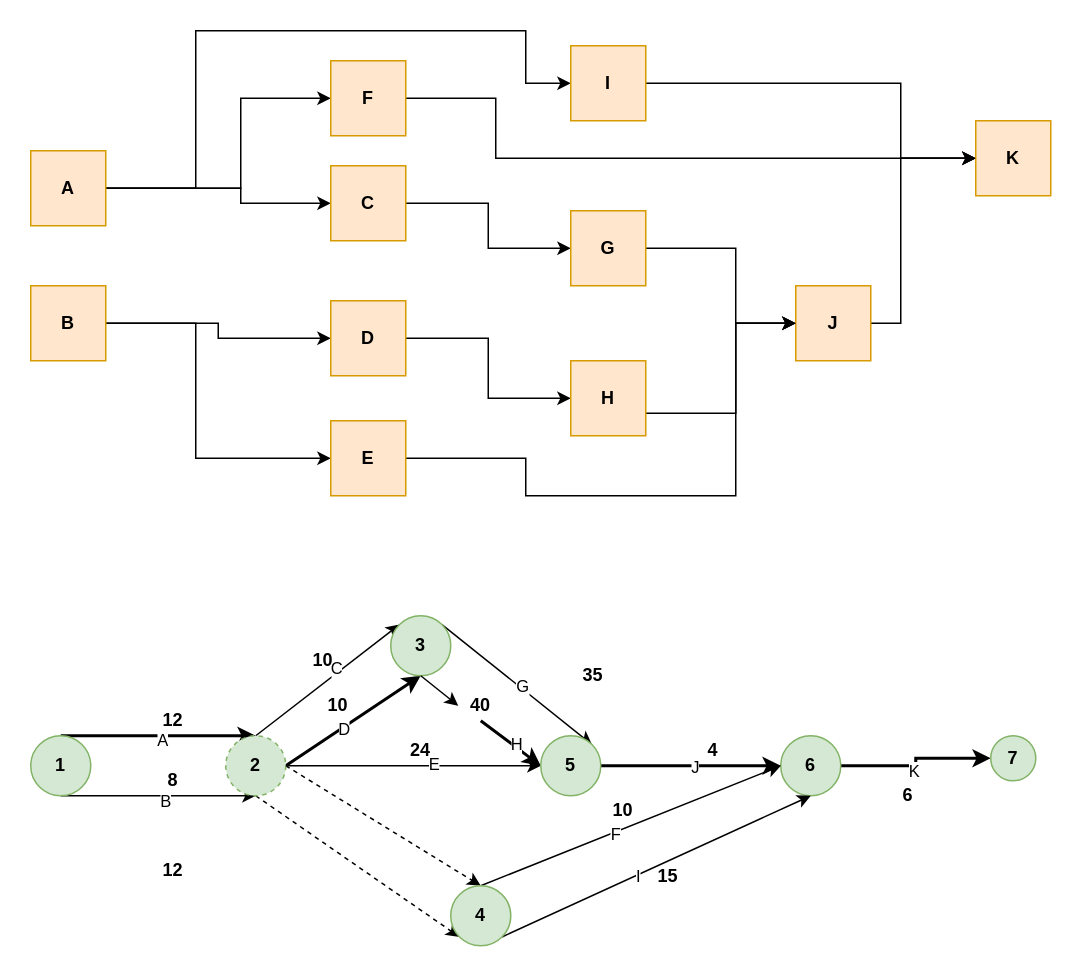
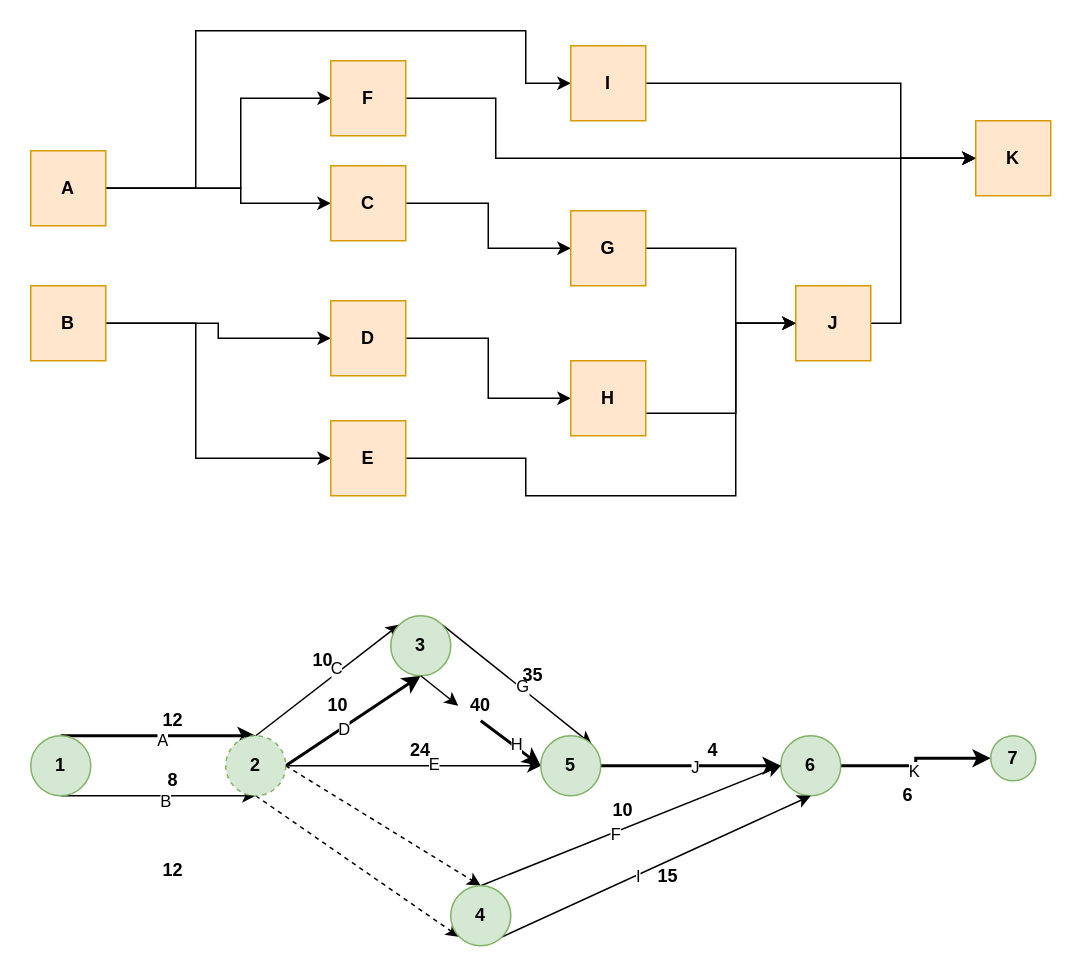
  <mxCell id="0" />
  <mxCell id="1" parent="0" />
  <mxCell id="2" style="edgeStyle=orthogonalEdgeStyle;rounded=0;orthogonalLoop=1;jettySize=auto;html=1;entryX=0;entryY=0.5;entryDx=0;entryDy=0;fontStyle=1" parent="1" source="5" target="10" edge="1"><mxGeometry relative="1" as="geometry"><Array as="points"><mxPoint x="160" y="125" /><mxPoint x="160" y="135" /></Array></mxGeometry></mxCell>
  <mxCell id="3" style="edgeStyle=orthogonalEdgeStyle;rounded=0;orthogonalLoop=1;jettySize=auto;html=1;entryX=0;entryY=0.5;entryDx=0;entryDy=0;" parent="1" source="5" target="14" edge="1"><mxGeometry relative="1" as="geometry"><Array as="points"><mxPoint x="160" y="125" /><mxPoint x="160" y="65" /></Array></mxGeometry></mxCell>
  <mxCell id="4" style="edgeStyle=orthogonalEdgeStyle;rounded=0;orthogonalLoop=1;jettySize=auto;html=1;entryX=0;entryY=0.5;entryDx=0;entryDy=0;" parent="1" source="5" target="25" edge="1"><mxGeometry relative="1" as="geometry"><Array as="points"><mxPoint x="130" y="125" /><mxPoint x="130" y="20" /><mxPoint x="350" y="20" /><mxPoint x="350" y="55" /></Array></mxGeometry></mxCell>
  <mxCell id="5" value="&lt;span&gt;A&lt;/span&gt;" style="whiteSpace=wrap;html=1;aspect=fixed;fontStyle=1;fillColor=#ffe6cc;strokeColor=#d79b00;" parent="1" vertex="1"><mxGeometry x="20" y="100" width="50" height="50" as="geometry" /></mxCell>
  <mxCell id="6" style="edgeStyle=orthogonalEdgeStyle;rounded=0;orthogonalLoop=1;jettySize=auto;html=1;entryX=0;entryY=0.5;entryDx=0;entryDy=0;" parent="1" source="8" target="18" edge="1"><mxGeometry relative="1" as="geometry" /></mxCell>
  <mxCell id="7" style="edgeStyle=orthogonalEdgeStyle;rounded=0;orthogonalLoop=1;jettySize=auto;html=1;entryX=0;entryY=0.5;entryDx=0;entryDy=0;" parent="1" source="8" target="12" edge="1"><mxGeometry relative="1" as="geometry"><Array as="points"><mxPoint x="130" y="215" /><mxPoint x="130" y="305" /></Array></mxGeometry></mxCell>
  <mxCell id="8" value="B" style="whiteSpace=wrap;html=1;aspect=fixed;fontStyle=1;fillColor=#ffe6cc;strokeColor=#d79b00;" parent="1" vertex="1"><mxGeometry x="20" y="190" width="50" height="50" as="geometry" /></mxCell>
  <mxCell id="9" style="edgeStyle=orthogonalEdgeStyle;rounded=0;orthogonalLoop=1;jettySize=auto;html=1;" parent="1" source="10" target="22" edge="1"><mxGeometry relative="1" as="geometry" /></mxCell>
  <mxCell id="10" value="C" style="whiteSpace=wrap;html=1;aspect=fixed;fontStyle=1;fillColor=#ffe6cc;strokeColor=#d79b00;" parent="1" vertex="1"><mxGeometry x="220" y="110" width="50" height="50" as="geometry" /></mxCell>
  <mxCell id="11" style="edgeStyle=orthogonalEdgeStyle;rounded=0;orthogonalLoop=1;jettySize=auto;html=1;entryX=0;entryY=0.5;entryDx=0;entryDy=0;" parent="1" source="12" target="16" edge="1"><mxGeometry relative="1" as="geometry"><Array as="points"><mxPoint x="350" y="305" /><mxPoint x="350" y="330" /><mxPoint x="490" y="330" /><mxPoint x="490" y="215" /></Array></mxGeometry></mxCell>
  <mxCell id="12" value="E" style="whiteSpace=wrap;html=1;aspect=fixed;fontStyle=1;fillColor=#ffe6cc;strokeColor=#d79b00;" parent="1" vertex="1"><mxGeometry x="220" y="280" width="50" height="50" as="geometry" /></mxCell>
  <mxCell id="13" style="edgeStyle=orthogonalEdgeStyle;rounded=0;orthogonalLoop=1;jettySize=auto;html=1;entryX=0;entryY=0.5;entryDx=0;entryDy=0;" parent="1" source="14" target="23" edge="1"><mxGeometry relative="1" as="geometry"><Array as="points"><mxPoint x="330" y="65" /><mxPoint x="330" y="105" /></Array></mxGeometry></mxCell>
  <mxCell id="14" value="F" style="whiteSpace=wrap;html=1;aspect=fixed;fontStyle=1;fillColor=#ffe6cc;strokeColor=#d79b00;" parent="1" vertex="1"><mxGeometry x="220" y="40" width="50" height="50" as="geometry" /></mxCell>
  <mxCell id="15" style="edgeStyle=orthogonalEdgeStyle;rounded=0;orthogonalLoop=1;jettySize=auto;html=1;entryX=0;entryY=0.5;entryDx=0;entryDy=0;" parent="1" source="16" target="23" edge="1"><mxGeometry relative="1" as="geometry"><Array as="points"><mxPoint x="600" y="215" /><mxPoint x="600" y="105" /></Array></mxGeometry></mxCell>
  <mxCell id="16" value="J" style="whiteSpace=wrap;html=1;aspect=fixed;fontStyle=1;fillColor=#ffe6cc;strokeColor=#d79b00;" parent="1" vertex="1"><mxGeometry x="530" y="190" width="50" height="50" as="geometry" /></mxCell>
  <mxCell id="17" style="edgeStyle=orthogonalEdgeStyle;rounded=0;orthogonalLoop=1;jettySize=auto;html=1;entryX=0;entryY=0.5;entryDx=0;entryDy=0;" parent="1" source="18" target="20" edge="1"><mxGeometry relative="1" as="geometry" /></mxCell>
  <mxCell id="18" value="D" style="whiteSpace=wrap;html=1;aspect=fixed;fontStyle=1;fillColor=#ffe6cc;strokeColor=#d79b00;" parent="1" vertex="1"><mxGeometry x="220" y="200" width="50" height="50" as="geometry" /></mxCell>
  <mxCell id="19" style="edgeStyle=orthogonalEdgeStyle;rounded=0;orthogonalLoop=1;jettySize=auto;html=1;entryX=0;entryY=0.5;entryDx=0;entryDy=0;" parent="1" source="20" target="16" edge="1"><mxGeometry relative="1" as="geometry"><Array as="points"><mxPoint x="490" y="275" /><mxPoint x="490" y="215" /></Array></mxGeometry></mxCell>
  <mxCell id="20" value="H" style="whiteSpace=wrap;html=1;aspect=fixed;fontStyle=1;fillColor=#ffe6cc;strokeColor=#d79b00;" parent="1" vertex="1"><mxGeometry x="380" y="240" width="50" height="50" as="geometry" /></mxCell>
  <mxCell id="21" style="edgeStyle=orthogonalEdgeStyle;rounded=0;orthogonalLoop=1;jettySize=auto;html=1;entryX=0;entryY=0.5;entryDx=0;entryDy=0;" parent="1" source="22" target="16" edge="1"><mxGeometry relative="1" as="geometry"><Array as="points"><mxPoint x="490" y="165" /><mxPoint x="490" y="215" /></Array></mxGeometry></mxCell>
  <mxCell id="22" value="G" style="whiteSpace=wrap;html=1;aspect=fixed;fontStyle=1;fillColor=#ffe6cc;strokeColor=#d79b00;" parent="1" vertex="1"><mxGeometry x="380" y="140" width="50" height="50" as="geometry" /></mxCell>
  <mxCell id="23" value="K" style="whiteSpace=wrap;html=1;aspect=fixed;fontStyle=1;fillColor=#ffe6cc;strokeColor=#d79b00;" parent="1" vertex="1"><mxGeometry x="650" y="80" width="50" height="50" as="geometry" /></mxCell>
  <mxCell id="24" style="edgeStyle=orthogonalEdgeStyle;rounded=0;orthogonalLoop=1;jettySize=auto;html=1;entryX=0;entryY=0.5;entryDx=0;entryDy=0;" parent="1" source="25" target="23" edge="1"><mxGeometry relative="1" as="geometry"><Array as="points"><mxPoint x="600" y="55" /><mxPoint x="600" y="105" /></Array></mxGeometry></mxCell>
  <mxCell id="25" value="I" style="whiteSpace=wrap;html=1;aspect=fixed;fontStyle=1;fillColor=#ffe6cc;strokeColor=#d79b00;" parent="1" vertex="1"><mxGeometry x="380" y="30" width="50" height="50" as="geometry" /></mxCell>
  <mxCell id="26" style="rounded=0;orthogonalLoop=1;jettySize=auto;html=1;exitX=0.5;exitY=0;exitDx=0;exitDy=0;entryX=0.5;entryY=0;entryDx=0;entryDy=0;strokeWidth=2;" edge="1" parent="1" source="30" target="37"><mxGeometry relative="1" as="geometry" /></mxCell>
  <mxCell id="27" value="A" style="edgeLabel;html=1;align=center;verticalAlign=middle;resizable=0;points=[];" vertex="1" connectable="0" parent="26"><mxGeometry x="0.035" y="-2" relative="1" as="geometry"><mxPoint as="offset" /></mxGeometry></mxCell>
  <mxCell id="28" style="rounded=0;orthogonalLoop=1;jettySize=auto;html=1;exitX=0.5;exitY=1;exitDx=0;exitDy=0;entryX=0.5;entryY=1;entryDx=0;entryDy=0;" edge="1" parent="1" source="30" target="37"><mxGeometry relative="1" as="geometry" /></mxCell>
  <mxCell id="29" value="B" style="edgeLabel;html=1;align=center;verticalAlign=middle;resizable=0;points=[];" vertex="1" connectable="0" parent="28"><mxGeometry x="0.06" y="-3" relative="1" as="geometry"><mxPoint as="offset" /></mxGeometry></mxCell>
  <mxCell id="30" value="1" style="ellipse;whiteSpace=wrap;html=1;aspect=fixed;fillColor=#d5e8d4;strokeColor=#82b366;fontStyle=1" vertex="1" parent="1"><mxGeometry x="20" y="490" width="40" height="40" as="geometry" /></mxCell>
  <mxCell id="31" style="rounded=0;orthogonalLoop=1;jettySize=auto;html=1;entryX=0.5;entryY=1;entryDx=0;entryDy=0;exitX=1;exitY=0.5;exitDx=0;exitDy=0;strokeWidth=2;" edge="1" parent="1" source="37" target="47"><mxGeometry relative="1" as="geometry" /></mxCell>
  <mxCell id="32" value="D" style="edgeLabel;html=1;align=center;verticalAlign=middle;resizable=0;points=[];" vertex="1" connectable="0" parent="31"><mxGeometry x="-0.141" y="-1" relative="1" as="geometry"><mxPoint as="offset" /></mxGeometry></mxCell>
  <mxCell id="33" style="rounded=0;orthogonalLoop=1;jettySize=auto;html=1;exitX=0.5;exitY=0;exitDx=0;exitDy=0;entryX=0;entryY=0;entryDx=0;entryDy=0;" edge="1" parent="1" source="37" target="47"><mxGeometry relative="1" as="geometry" /></mxCell>
  <mxCell id="34" value="C" style="edgeLabel;html=1;align=center;verticalAlign=middle;resizable=0;points=[];" vertex="1" connectable="0" parent="33"><mxGeometry x="0.159" y="3" relative="1" as="geometry"><mxPoint as="offset" /></mxGeometry></mxCell>
  <mxCell id="35" style="rounded=0;orthogonalLoop=1;jettySize=auto;html=1;exitX=1;exitY=0.5;exitDx=0;exitDy=0;entryX=0.5;entryY=0;entryDx=0;entryDy=0;dashed=1;" edge="1" parent="1" source="37" target="52"><mxGeometry relative="1" as="geometry" /></mxCell>
  <mxCell id="36" style="rounded=0;orthogonalLoop=1;jettySize=auto;html=1;exitX=0.5;exitY=1;exitDx=0;exitDy=0;entryX=0;entryY=1;entryDx=0;entryDy=0;dashed=1;" edge="1" parent="1" source="37" target="52"><mxGeometry relative="1" as="geometry" /></mxCell>
  <mxCell id="37" value="2" style="ellipse;whiteSpace=wrap;html=1;aspect=fixed;fillColor=#d5e8d4;strokeColor=#82b366;fontStyle=1;dashed=1;" vertex="1" parent="1"><mxGeometry x="150" y="490" width="40" height="40" as="geometry" /></mxCell>
  <mxCell id="38" style="edgeStyle=orthogonalEdgeStyle;rounded=0;orthogonalLoop=1;jettySize=auto;html=1;exitX=1;exitY=0.5;exitDx=0;exitDy=0;entryX=0;entryY=0.5;entryDx=0;entryDy=0;strokeWidth=2;" edge="1" parent="1" source="40" target="53"><mxGeometry relative="1" as="geometry" /></mxCell>
  <mxCell id="39" value="K" style="edgeLabel;html=1;align=center;verticalAlign=middle;resizable=0;points=[];" vertex="1" connectable="0" parent="38"><mxGeometry x="-0.087" y="-3" relative="1" as="geometry"><mxPoint as="offset" /></mxGeometry></mxCell>
  <mxCell id="40" value="6" style="ellipse;whiteSpace=wrap;html=1;aspect=fixed;fillColor=#d5e8d4;strokeColor=#82b366;fontStyle=1" vertex="1" parent="1"><mxGeometry x="520" y="490" width="40" height="40" as="geometry" /></mxCell>
  <mxCell id="41" style="edgeStyle=orthogonalEdgeStyle;rounded=0;orthogonalLoop=1;jettySize=auto;html=1;exitX=1;exitY=0.5;exitDx=0;exitDy=0;strokeWidth=2;" edge="1" parent="1" source="56" target="40"><mxGeometry relative="1" as="geometry" /></mxCell>
  <mxCell id="42" value="J" style="edgeLabel;html=1;align=center;verticalAlign=middle;resizable=0;points=[];" vertex="1" connectable="0" parent="41"><mxGeometry x="0.036" relative="1" as="geometry"><mxPoint as="offset" /></mxGeometry></mxCell>
  <mxCell id="43" style="rounded=0;orthogonalLoop=1;jettySize=auto;html=1;exitX=1;exitY=0;exitDx=0;exitDy=0;entryX=1;entryY=0;entryDx=0;entryDy=0;" edge="1" parent="1" source="47" target="56"><mxGeometry relative="1" as="geometry" /></mxCell>
  <mxCell id="44" value="G" style="edgeLabel;html=1;align=center;verticalAlign=middle;resizable=0;points=[];" vertex="1" connectable="0" parent="43"><mxGeometry x="0.042" y="1" relative="1" as="geometry"><mxPoint as="offset" /></mxGeometry></mxCell>
  <mxCell id="45" style="rounded=0;orthogonalLoop=1;jettySize=auto;html=1;exitX=0.5;exitY=1;exitDx=0;exitDy=0;entryX=0;entryY=0.5;entryDx=0;entryDy=0;strokeWidth=2;" edge="1" parent="1" source="66" target="56"><mxGeometry relative="1" as="geometry" /></mxCell>
  <mxCell id="46" value="H" style="edgeLabel;html=1;align=center;verticalAlign=middle;resizable=0;points=[];" vertex="1" connectable="0" parent="45"><mxGeometry x="0.114" y="2" relative="1" as="geometry"><mxPoint as="offset" /></mxGeometry></mxCell>
  <mxCell id="47" value="3" style="ellipse;whiteSpace=wrap;html=1;aspect=fixed;fillColor=#d5e8d4;strokeColor=#82b366;fontStyle=1" vertex="1" parent="1"><mxGeometry x="260" y="410" width="40" height="40" as="geometry" /></mxCell>
  <mxCell id="48" style="rounded=0;orthogonalLoop=1;jettySize=auto;html=1;exitX=1;exitY=1;exitDx=0;exitDy=0;entryX=0.5;entryY=1;entryDx=0;entryDy=0;" edge="1" parent="1" source="52" target="40"><mxGeometry relative="1" as="geometry" /></mxCell>
  <mxCell id="49" value="I" style="edgeLabel;html=1;align=center;verticalAlign=middle;resizable=0;points=[];" vertex="1" connectable="0" parent="48"><mxGeometry x="-0.126" relative="1" as="geometry"><mxPoint y="1" as="offset" /></mxGeometry></mxCell>
  <mxCell id="50" style="rounded=0;orthogonalLoop=1;jettySize=auto;html=1;exitX=0.5;exitY=0;exitDx=0;exitDy=0;entryX=0;entryY=0.5;entryDx=0;entryDy=0;" edge="1" parent="1" source="52" target="40"><mxGeometry relative="1" as="geometry" /></mxCell>
  <mxCell id="51" value="F" style="edgeLabel;html=1;align=center;verticalAlign=middle;resizable=0;points=[];" vertex="1" connectable="0" parent="50"><mxGeometry x="-0.112" y="-1" relative="1" as="geometry"><mxPoint as="offset" /></mxGeometry></mxCell>
  <mxCell id="52" value="4" style="ellipse;whiteSpace=wrap;html=1;aspect=fixed;fillColor=#d5e8d4;strokeColor=#82b366;fontStyle=1" vertex="1" parent="1"><mxGeometry x="300" y="590" width="40" height="40" as="geometry" /></mxCell>
  <mxCell id="53" value="7" style="ellipse;whiteSpace=wrap;html=1;aspect=fixed;fillColor=#d5e8d4;strokeColor=#82b366;fontStyle=1" vertex="1" parent="1"><mxGeometry x="660" y="490" width="30" height="30" as="geometry" /></mxCell>
  <mxCell id="54" value="" style="edgeStyle=orthogonalEdgeStyle;rounded=0;orthogonalLoop=1;jettySize=auto;html=1;" edge="1" parent="1" source="37" target="56"><mxGeometry relative="1" as="geometry"><mxPoint x="380" y="510" as="targetPoint" /><mxPoint x="190" y="510" as="sourcePoint" /></mxGeometry></mxCell>
  <mxCell id="55" value="E" style="edgeLabel;html=1;align=center;verticalAlign=middle;resizable=0;points=[];" vertex="1" connectable="0" parent="54"><mxGeometry x="0.158" y="2" relative="1" as="geometry"><mxPoint as="offset" /></mxGeometry></mxCell>
  <mxCell id="56" value="5" style="ellipse;whiteSpace=wrap;html=1;aspect=fixed;fillColor=#d5e8d4;strokeColor=#82b366;fontStyle=1" vertex="1" parent="1"><mxGeometry x="360" y="490" width="40" height="40" as="geometry" /></mxCell>
  <mxCell id="57" value="12" style="text;html=1;strokeColor=none;fillColor=none;align=center;verticalAlign=middle;whiteSpace=wrap;rounded=0;fontStyle=1" vertex="1" parent="1"><mxGeometry x="100" y="470" width="30" height="20" as="geometry" /></mxCell>
  <mxCell id="58" value="8" style="text;html=1;strokeColor=none;fillColor=none;align=center;verticalAlign=middle;whiteSpace=wrap;rounded=0;fontStyle=1" vertex="1" parent="1"><mxGeometry x="100" y="510" width="30" height="20" as="geometry" /></mxCell>
  <mxCell id="59" value="10" style="text;html=1;strokeColor=none;fillColor=none;align=center;verticalAlign=middle;whiteSpace=wrap;rounded=0;fontStyle=1" vertex="1" parent="1"><mxGeometry x="200" y="430" width="30" height="20" as="geometry" /></mxCell>
  <mxCell id="60" value="10" style="text;html=1;strokeColor=none;fillColor=none;align=center;verticalAlign=middle;whiteSpace=wrap;rounded=0;fontStyle=1" vertex="1" parent="1"><mxGeometry x="210" y="460" width="30" height="20" as="geometry" /></mxCell>
  <mxCell id="61" value="24" style="text;html=1;strokeColor=none;fillColor=none;align=center;verticalAlign=middle;whiteSpace=wrap;rounded=0;fontStyle=1" vertex="1" parent="1"><mxGeometry x="265" y="490" width="30" height="20" as="geometry" /></mxCell>
  <mxCell id="62" value="10" style="text;html=1;strokeColor=none;fillColor=none;align=center;verticalAlign=middle;whiteSpace=wrap;rounded=0;fontStyle=1" vertex="1" parent="1"><mxGeometry x="400" y="530" width="30" height="20" as="geometry" /></mxCell>
  <mxCell id="63" value="15" style="text;html=1;strokeColor=none;fillColor=none;align=center;verticalAlign=middle;whiteSpace=wrap;rounded=0;fontStyle=1" vertex="1" parent="1"><mxGeometry x="430" y="574" width="30" height="20" as="geometry" /></mxCell>
  <mxCell id="64" value="4" style="text;html=1;strokeColor=none;fillColor=none;align=center;verticalAlign=middle;whiteSpace=wrap;rounded=0;fontStyle=1" vertex="1" parent="1"><mxGeometry x="460" y="490" width="30" height="20" as="geometry" /></mxCell>
  <mxCell id="65" value="" style="rounded=0;orthogonalLoop=1;jettySize=auto;html=1;exitX=0.5;exitY=1;exitDx=0;exitDy=0;entryX=0;entryY=0.5;entryDx=0;entryDy=0;" edge="1" parent="1" source="47" target="66"><mxGeometry relative="1" as="geometry"><mxPoint x="280" y="450" as="sourcePoint" /><mxPoint x="360" y="510" as="targetPoint" /></mxGeometry></mxCell>
  <mxCell id="66" value="40" style="text;html=1;strokeColor=none;fillColor=none;align=center;verticalAlign=middle;whiteSpace=wrap;rounded=0;fontStyle=1" vertex="1" parent="1"><mxGeometry x="305" y="460" width="30" height="20" as="geometry" /></mxCell>
- <mxCell id="67" value="35" style="text;html=1;strokeColor=none;fillColor=none;align=center;verticalAlign=middle;whiteSpace=wrap;rounded=0;fontStyle=1" vertex="1" parent="1"><mxGeometry x="380" y="440" width="30" height="20" as="geometry" /></mxCell>
+ <mxCell id="67" value="35" style="text;html=1;strokeColor=none;fillColor=none;align=center;verticalAlign=middle;whiteSpace=wrap;rounded=0;fontStyle=1" vertex="1" parent="1"><mxGeometry x="340" y="440" width="30" height="20" as="geometry" /></mxCell>
  <mxCell id="68" value="6" style="text;html=1;strokeColor=none;fillColor=none;align=center;verticalAlign=middle;whiteSpace=wrap;rounded=0;fontStyle=1" vertex="1" parent="1"><mxGeometry x="590" y="520" width="30" height="20" as="geometry" /></mxCell>
  <mxCell id="69" value="12" style="text;html=1;strokeColor=none;fillColor=none;align=center;verticalAlign=middle;whiteSpace=wrap;rounded=0;fontStyle=1" vertex="1" parent="1"><mxGeometry x="100" y="570" width="30" height="20" as="geometry" /></mxCell>
